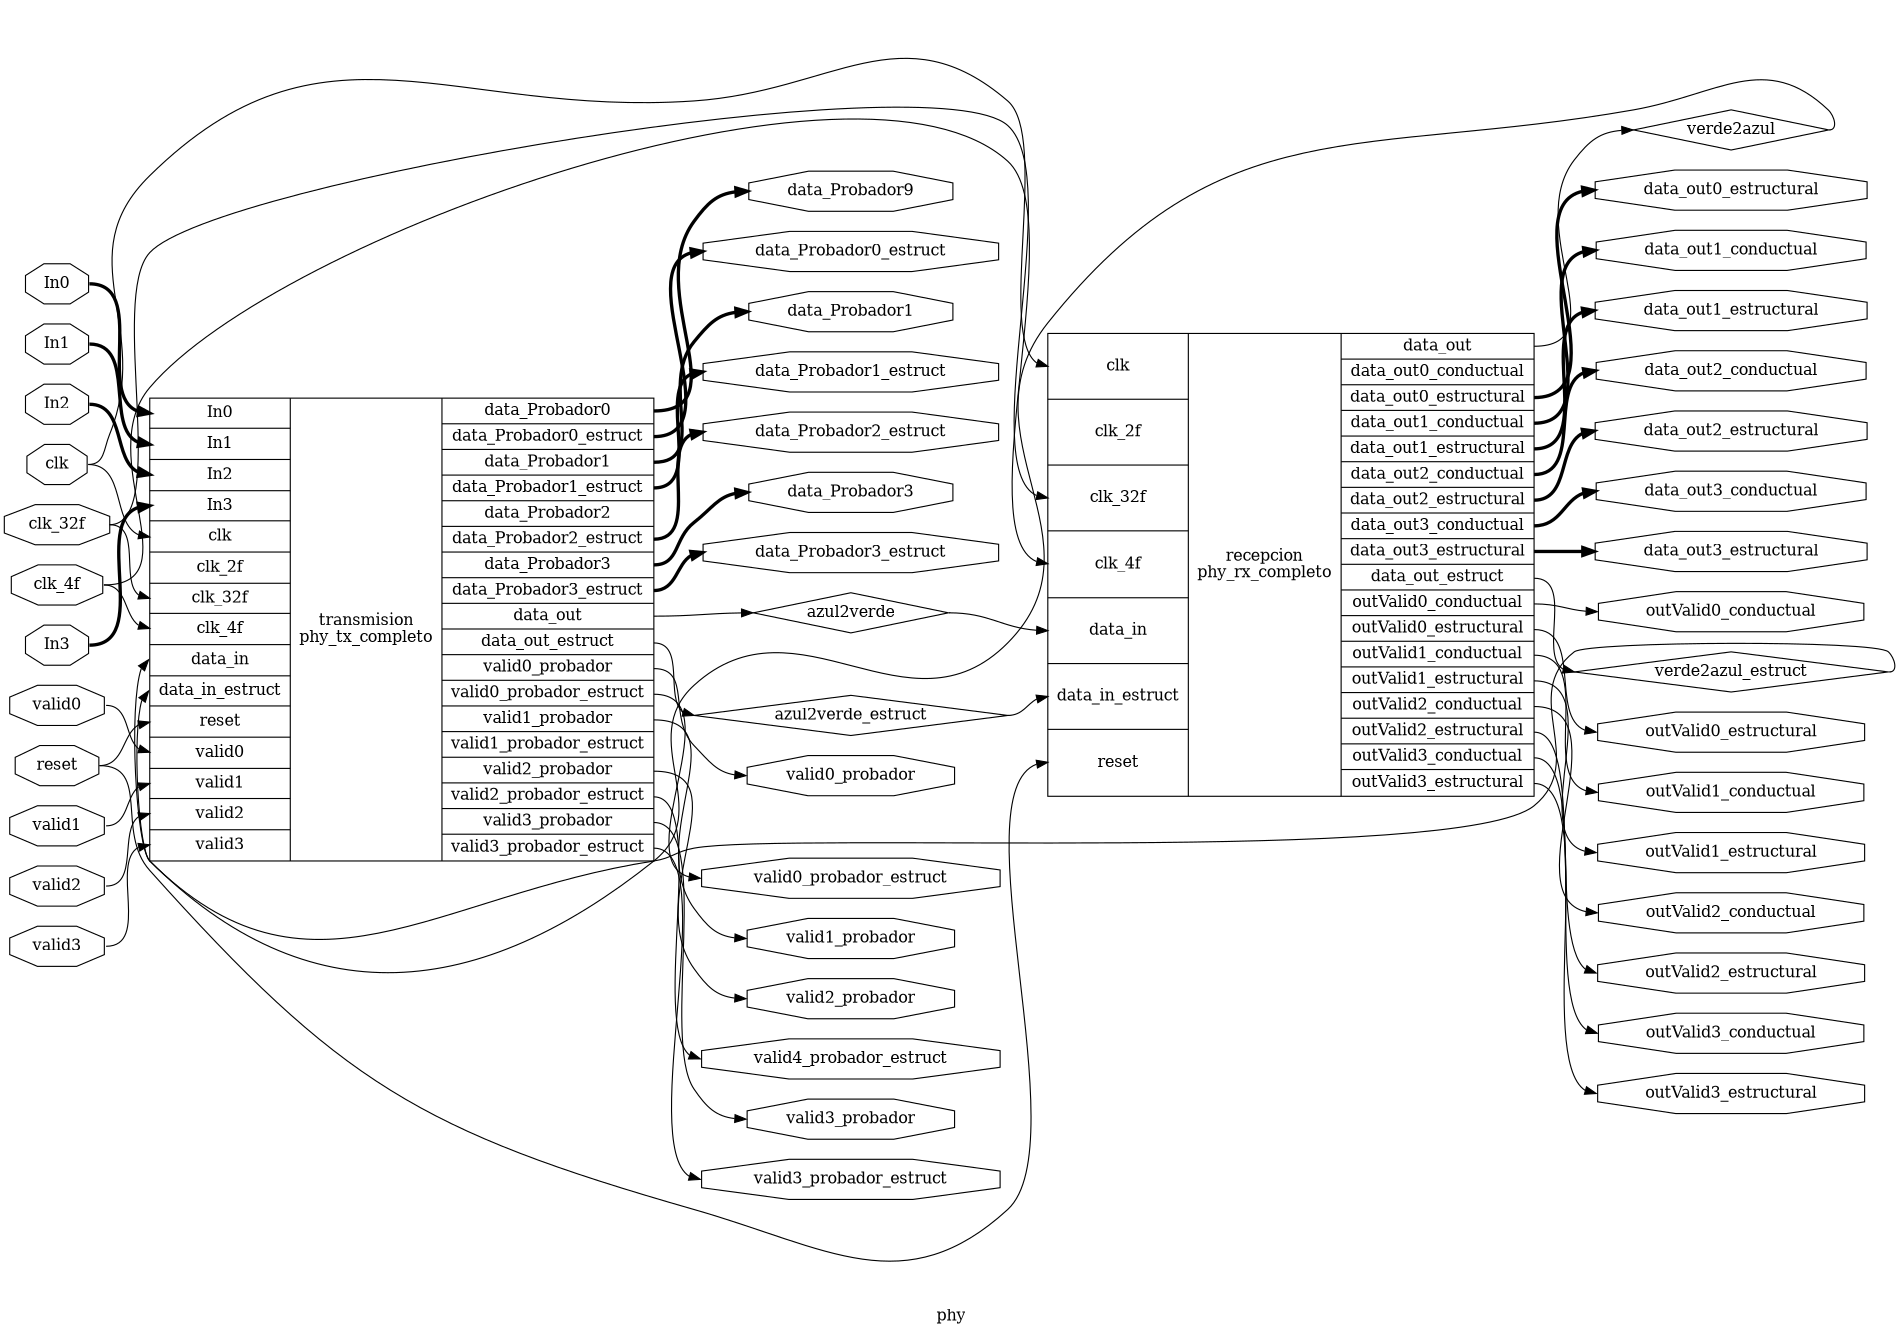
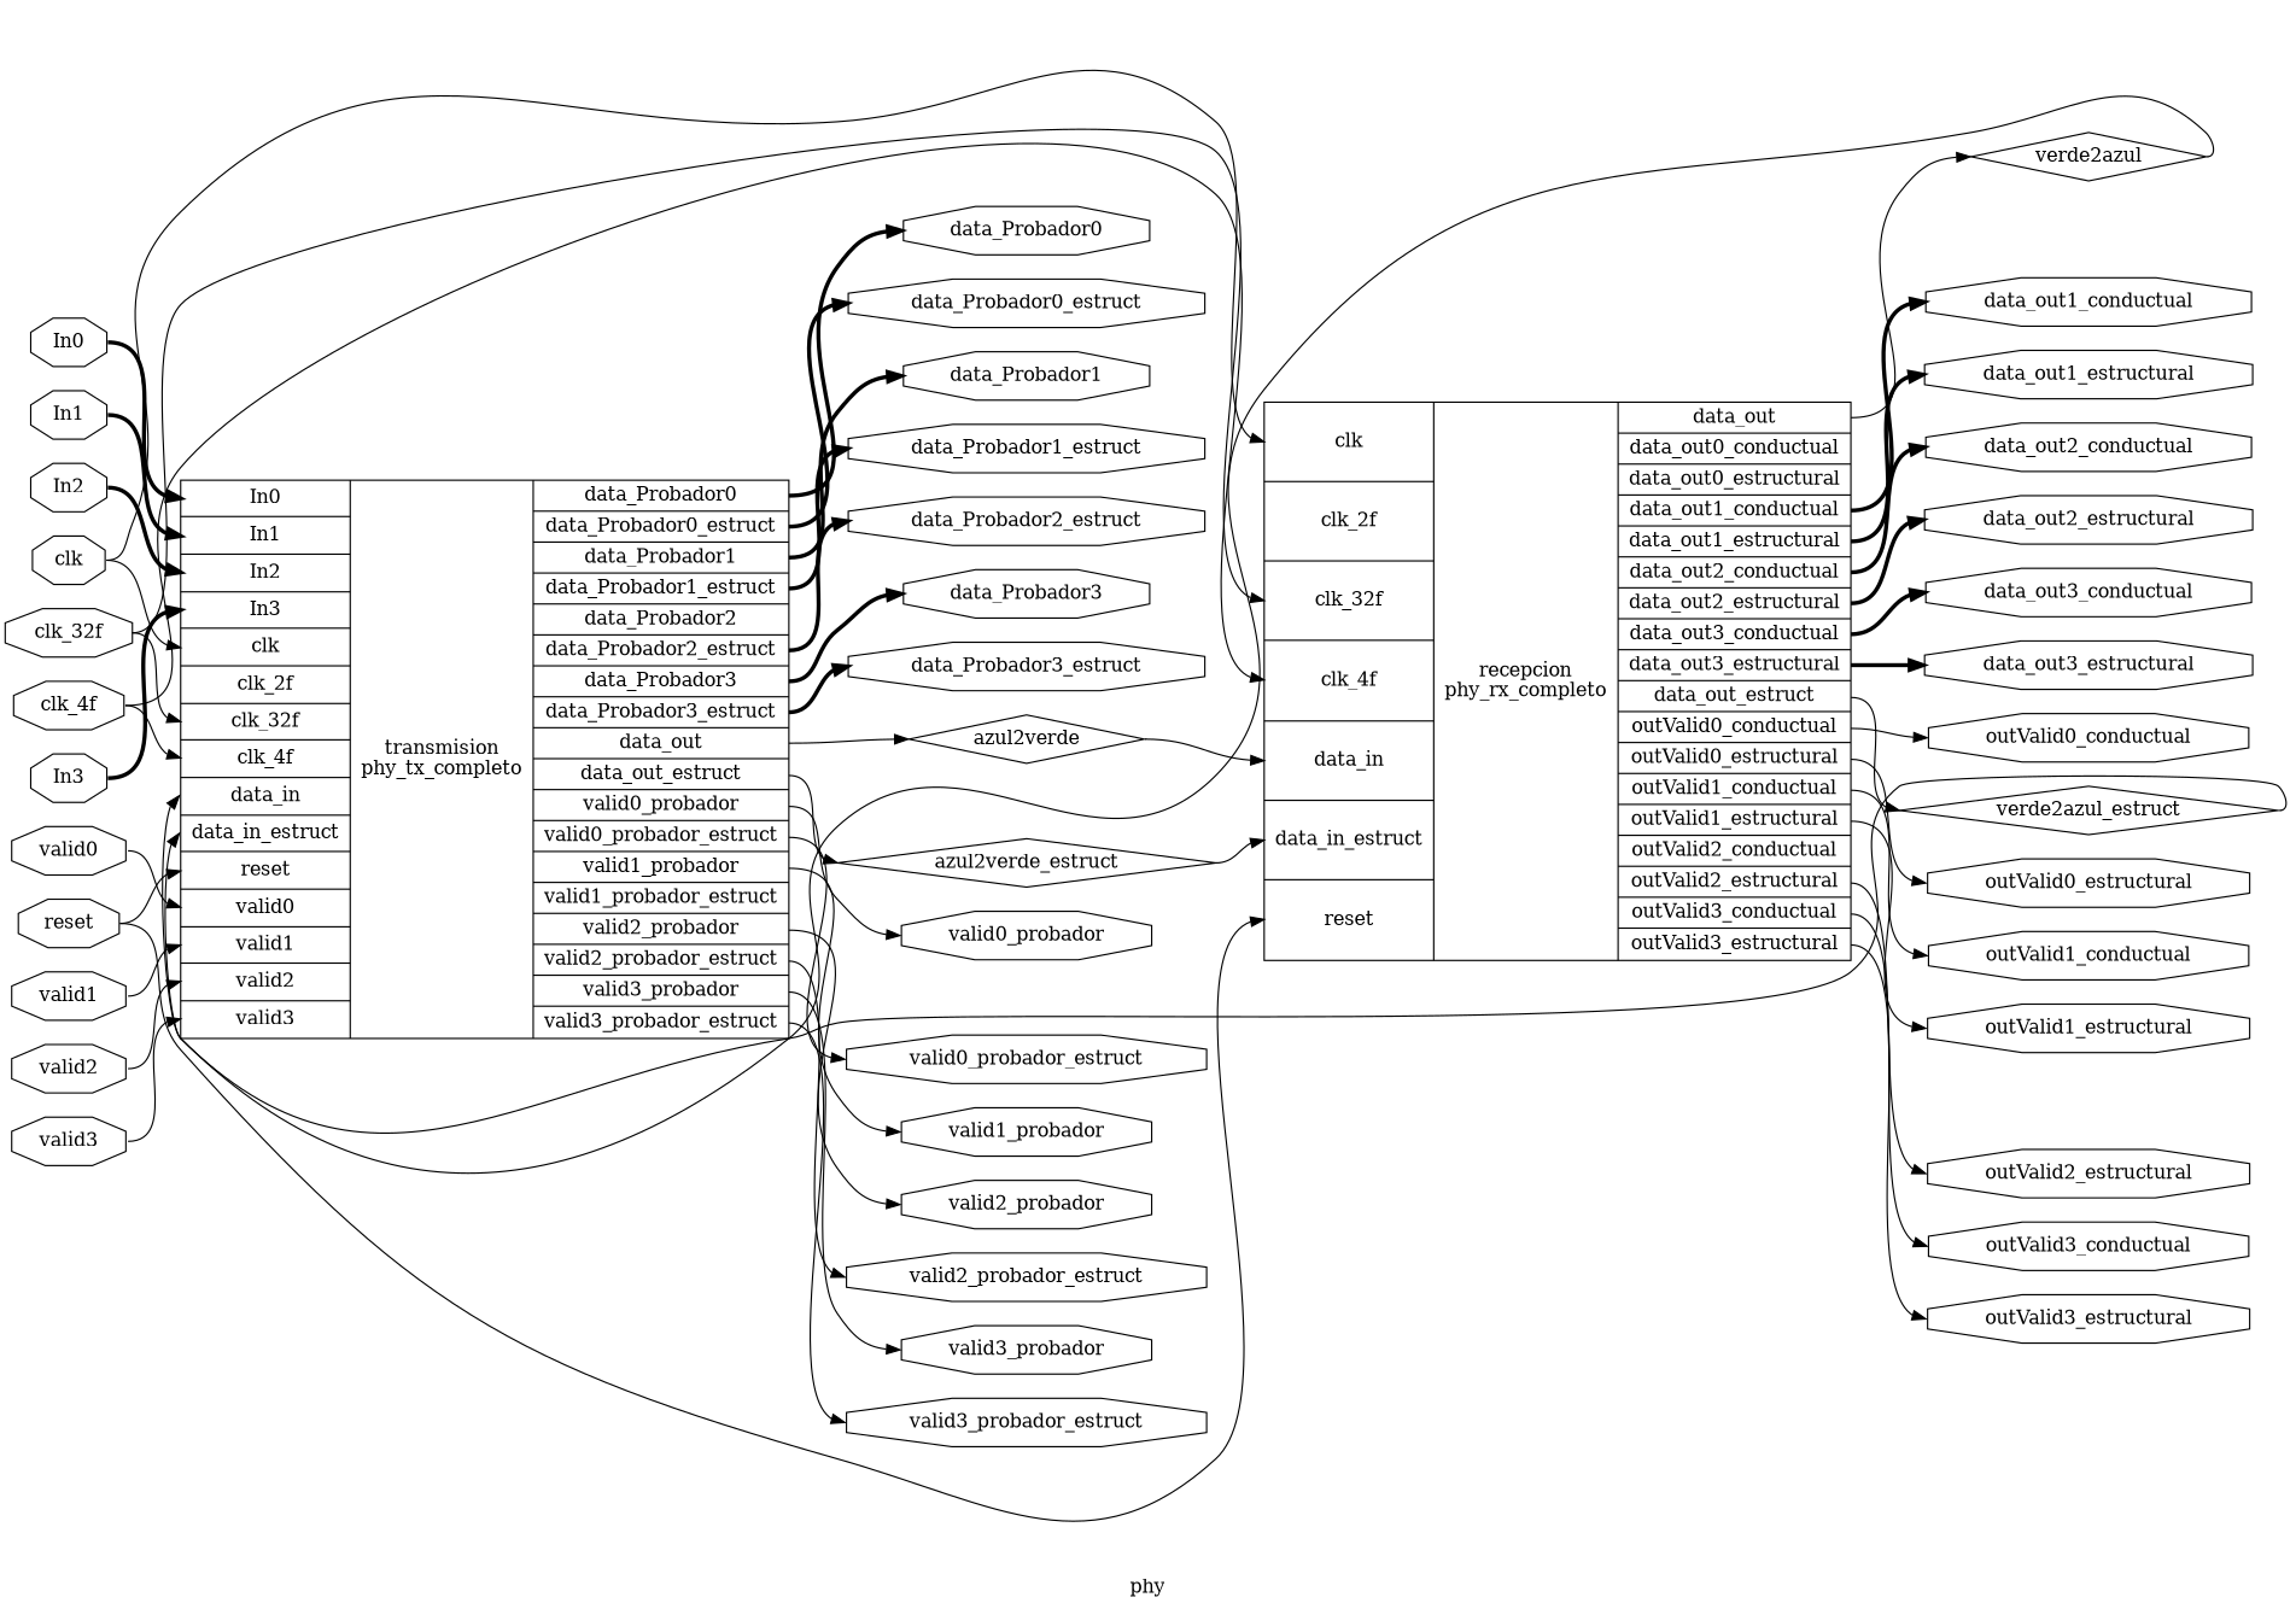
  digraph {
    label=phy
    rankdir=LR
    remincross=true
    node [color=black fontcolor=black shape=octagon]
    edge [color=black headport=w tailport=e]
    n1 [label=In0]
    n2 [label="{{<p1> In0|<p2> In1|<p3> In2|<p4> In3|<p7> clk|<p8> clk_2f|<p9> clk_32f|<p10> clk_4f|<p50> data_in|<p51> data_in_estruct|<p35> reset|<p36> valid0|<p39> valid1|<p42> valid2|<p45> valid3}|transmision\nphy_tx_completo|{<p11> data_Probador0|<p12> data_Probador0_estruct|<p13> data_Probador1|<p14> data_Probador1_estruct|<p15> data_Probador2|<p16> data_Probador2_estruct|<p17> data_Probador3|<p18> data_Probador3_estruct|<p52> data_out|<p53> data_out_estruct|<p37> valid0_probador|<p38> valid0_probador_estruct|<p40> valid1_probador|<p41> valid1_probador_estruct|<p43> valid2_probador|<p44> valid2_probador_estruct|<p46> valid3_probador|<p47> valid3_probador_estruct}}" shape=record color="" fontcolor=""]
    n3 [label=azul2verde shape=diamond]
    n4 [label=azul2verde_estruct shape=diamond]
-   n5 [label=data_Probador9]
+   n5 [label=data_Probador0]
    n6 [label=data_Probador0_estruct]
    n7 [label=data_Probador1]
    n8 [label=data_Probador1_estruct]
    n9 [label=data_Probador2_estruct]
    n10 [label=data_Probador3]
    n11 [label=data_Probador3_estruct]
    n12 [label=valid0_probador]
    n13 [label=valid0_probador_estruct]
    n14 [label=valid1_probador]
    n15 [label=valid2_probador]
-   n16 [label=valid4_probador_estruct]
+   n16 [label=valid2_probador_estruct]
    n17 [label=valid3_probador]
    n18 [label=valid3_probador_estruct]
    n19 [label=In1]
    n20 [label=In2]
    n21 [label=In3]
    n22 [label="{{<p7> clk|<p8> clk_2f|<p9> clk_32f|<p10> clk_4f|<p50> data_in|<p51> data_in_estruct|<p35> reset}|recepcion\nphy_rx_completo|{<p52> data_out|<p19> data_out0_conductual|<p20> data_out0_estructural|<p21> data_out1_conductual|<p22> data_out1_estructural|<p23> data_out2_conductual|<p24> data_out2_estructural|<p25> data_out3_conductual|<p26> data_out3_estructural|<p53> data_out_estruct|<p27> outValid0_conductual|<p28> outValid0_estructural|<p29> outValid1_conductual|<p30> outValid1_estructural|<p31> outValid2_conductual|<p32> outValid2_estructural|<p33> outValid3_conductual|<p34> outValid3_estructural}}" shape=record color="" fontcolor=""]
-   n23 [label=data_out0_estructural]
    n24 [label=data_out1_conductual]
    n25 [label=data_out1_estructural]
    n26 [label=data_out2_conductual]
    n27 [label=data_out2_estructural]
    n28 [label=data_out3_conductual]
    n29 [label=data_out3_estructural]
    n30 [label=outValid0_conductual]
    n31 [label=outValid0_estructural]
    n32 [label=outValid1_conductual]
    n33 [label=outValid1_estructural]
-   n34 [label=outValid2_conductual]
    n35 [label=outValid2_estructural]
    n36 [label=outValid3_conductual]
    n37 [label=outValid3_estructural]
    n38 [label=verde2azul shape=diamond]
    n39 [label=verde2azul_estruct shape=diamond]
    n40 [label=clk]
    n41 [label=clk_32f]
    n42 [label=clk_4f]
    n43 [label=reset]
    n44 [label=valid0]
    n45 [label=valid1]
    n46 [label=valid2]
    n47 [label=valid3]
    n1 -> n2 [headport="p1:w" style="setlinewidth(3)"]
    n2 -> n3 [tailport="p52:e"]
    n2 -> n4 [tailport="p53:e"]
    n2 -> n5 [style="setlinewidth(3)" tailport="p11:e"]
    n2 -> n6 [style="setlinewidth(3)" tailport="p12:e"]
    n2 -> n7 [style="setlinewidth(3)" tailport="p13:e"]
    n2 -> n8 [style="setlinewidth(3)" tailport="p14:e"]
    n2 -> n9 [style="setlinewidth(3)" tailport="p16:e"]
    n2 -> n10 [style="setlinewidth(3)" tailport="p17:e"]
    n2 -> n11 [style="setlinewidth(3)" tailport="p18:e"]
    n2 -> n12 [tailport="p37:e"]
    n2 -> n13 [tailport="p38:e"]
    n2 -> n14 [tailport="p40:e"]
    n2 -> n15 [tailport="p43:e"]
    n2 -> n16 [tailport="p44:e"]
    n2 -> n17 [tailport="p46:e"]
    n2 -> n18 [tailport="p47:e"]
    n3 -> n22 [headport="p50:w"]
    n4 -> n22 [headport="p51:w"]
    n19 -> n2 [headport="p2:w" style="setlinewidth(3)"]
    n20 -> n2 [headport="p3:w" style="setlinewidth(3)"]
    n21 -> n2 [headport="p4:w" style="setlinewidth(3)"]
-   n22 -> n23 [style="setlinewidth(3)" tailport="p20:e"]
    n22 -> n24 [style="setlinewidth(3)" tailport="p21:e"]
    n22 -> n25 [style="setlinewidth(3)" tailport="p22:e"]
    n22 -> n26 [style="setlinewidth(3)" tailport="p23:e"]
    n22 -> n27 [style="setlinewidth(3)" tailport="p24:e"]
    n22 -> n28 [style="setlinewidth(3)" tailport="p25:e"]
    n22 -> n29 [style="setlinewidth(3)" tailport="p26:e"]
    n22 -> n30 [tailport="p27:e"]
    n22 -> n31 [tailport="p28:e"]
    n22 -> n32 [tailport="p29:e"]
    n22 -> n33 [tailport="p30:e"]
-   n22 -> n34 [tailport="p31:e"]
    n22 -> n35 [tailport="p32:e"]
    n22 -> n36 [tailport="p33:e"]
    n22 -> n37 [tailport="p34:e"]
    n22 -> n38 [tailport="p52:e"]
    n22 -> n39 [tailport="p53:e"]
    n38 -> n2 [headport="p50:w"]
    n39 -> n2 [headport="p51:w"]
    n40 -> n2 [headport="p7:w"]
    n40 -> n22 [headport="p7:w"]
    n41 -> n2 [headport="p9:w"]
    n41 -> n22 [headport="p9:w"]
    n42 -> n2 [headport="p10:w"]
    n42 -> n22 [headport="p10:w"]
    n43 -> n2 [headport="p35:w"]
    n43 -> n22 [headport="p35:w"]
    n44 -> n2 [headport="p36:w"]
    n45 -> n2 [headport="p39:w"]
    n46 -> n2 [headport="p42:w"]
    n47 -> n2 [headport="p45:w"]
  }
